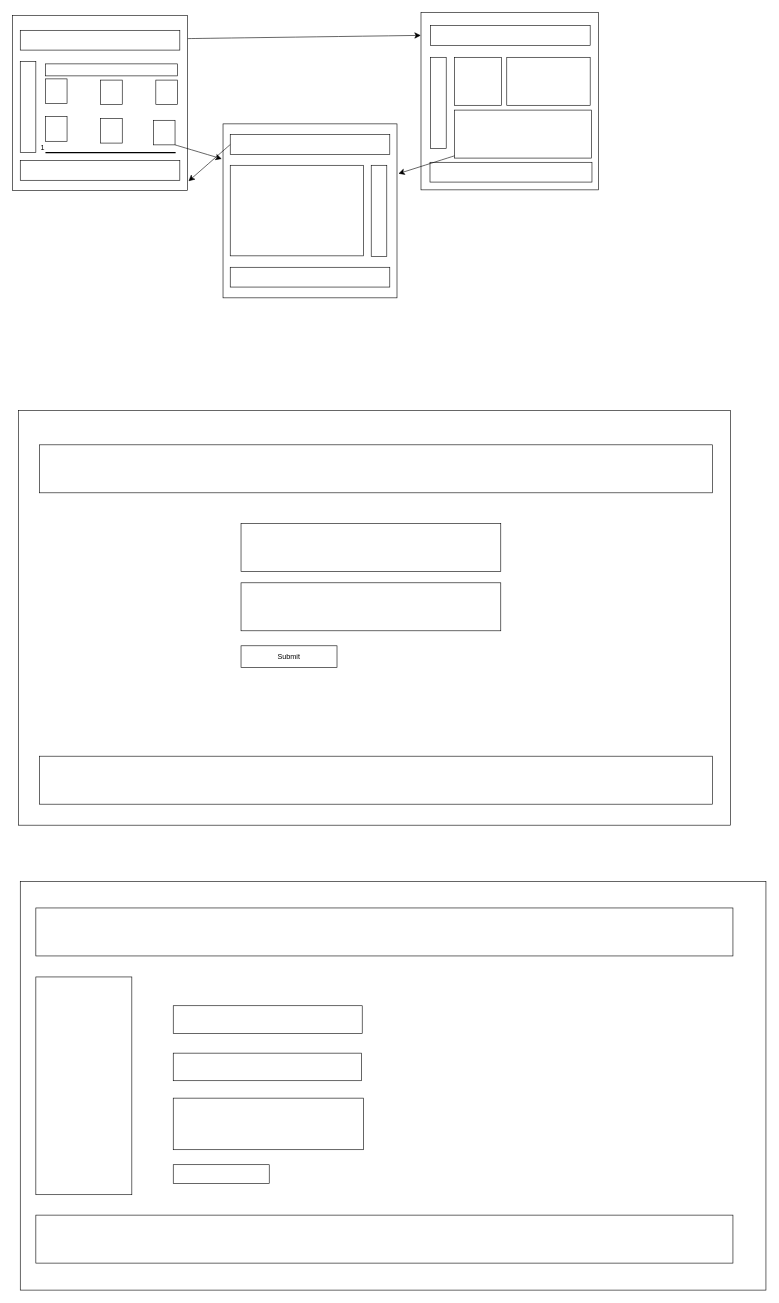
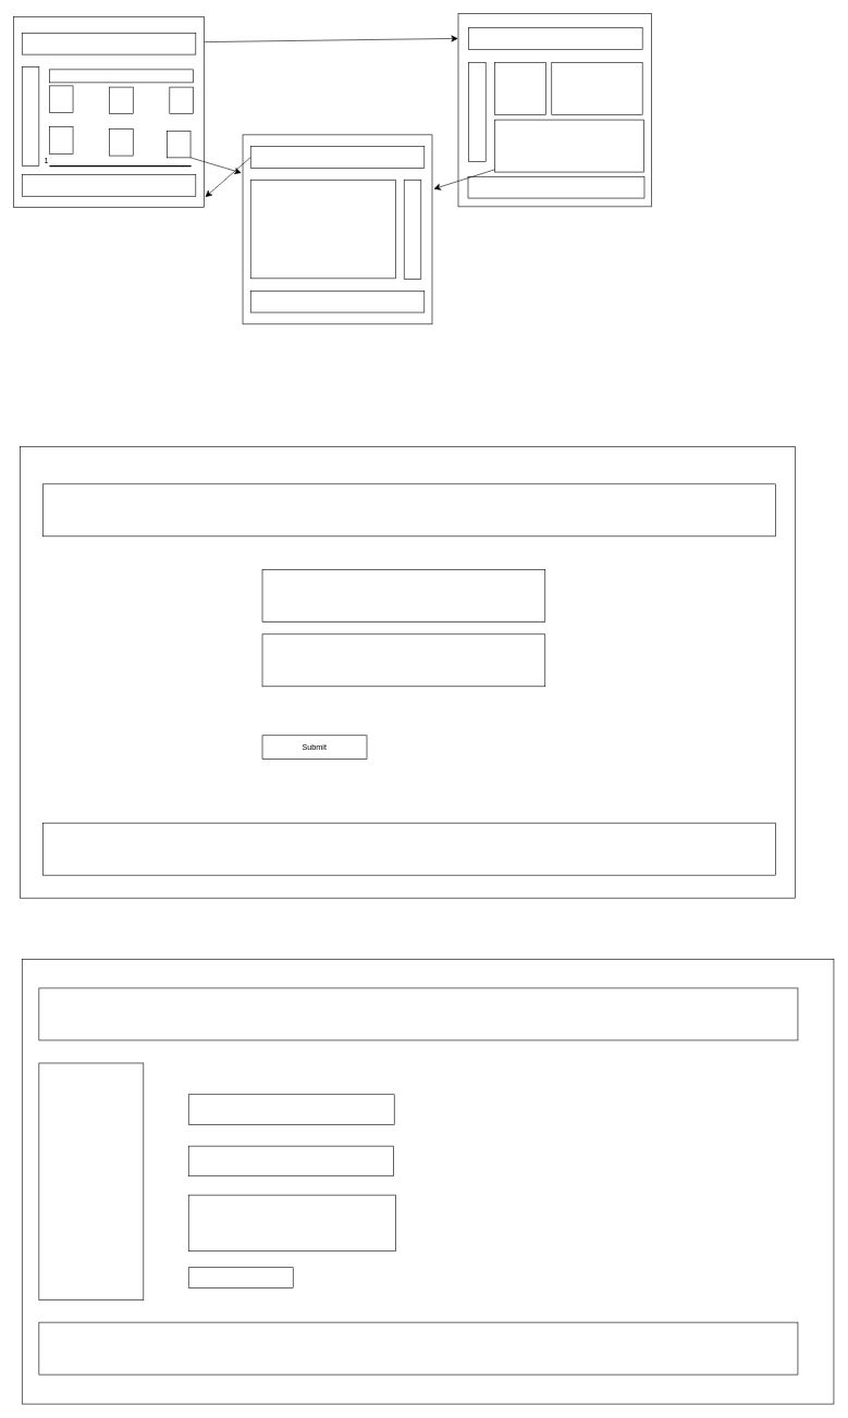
  <mxCell id="0" />
  <mxCell id="1" parent="0" />
  <mxCell id="2" value="" style="whiteSpace=wrap;html=1;aspect=fixed;" parent="1" vertex="1"><mxGeometry x="20" y="25" width="292" height="292" as="geometry" /></mxCell>
  <mxCell id="3" value="" style="whiteSpace=wrap;html=1;aspect=fixed;" parent="1" vertex="1"><mxGeometry x="701" width="296" height="296" as="geometry" y="20" /></mxCell>
  <mxCell id="4" value="" style="whiteSpace=wrap;html=1;aspect=fixed;" parent="1" vertex="1"><mxGeometry x="371" y="206" width="290" height="290" as="geometry" /></mxCell>
  <mxCell id="5" value="" style="rounded=0;whiteSpace=wrap;html=1;" parent="1" vertex="1"><mxGeometry x="33" y="50" width="266" height="33" as="geometry" /></mxCell>
  <mxCell id="6" value="" style="rounded=0;whiteSpace=wrap;html=1;" parent="1" vertex="1"><mxGeometry x="717" y="42" width="266" height="33" as="geometry" /></mxCell>
  <mxCell id="7" value="" style="rounded=0;whiteSpace=wrap;html=1;" parent="1" vertex="1"><mxGeometry x="383" y="224" width="266" height="33" as="geometry" /></mxCell>
  <mxCell id="8" value="" style="rounded=0;whiteSpace=wrap;html=1;" parent="1" vertex="1"><mxGeometry x="716" y="270" width="270" height="33" as="geometry" /></mxCell>
  <mxCell id="9" value="" style="rounded=0;whiteSpace=wrap;html=1;" parent="1" vertex="1"><mxGeometry x="383" y="445" width="266" height="33" as="geometry" /></mxCell>
  <mxCell id="10" value="" style="rounded=0;whiteSpace=wrap;html=1;" parent="1" vertex="1"><mxGeometry x="33" y="267" width="266" height="33" as="geometry" /></mxCell>
  <mxCell id="11" value="" style="rounded=0;whiteSpace=wrap;html=1;" vertex="1" parent="1"><mxGeometry x="33" y="102" width="26" height="152" as="geometry" /></mxCell>
  <mxCell id="12" value="" style="rounded=0;whiteSpace=wrap;html=1;" vertex="1" parent="1"><mxGeometry x="717" y="95" width="26" height="152" as="geometry" /></mxCell>
  <mxCell id="13" value="" style="rounded=0;whiteSpace=wrap;html=1;" vertex="1" parent="1"><mxGeometry x="618" y="275" width="26" height="152" as="geometry" /></mxCell>
  <mxCell id="14" value="" style="rounded=0;whiteSpace=wrap;html=1;" vertex="1" parent="1"><mxGeometry x="383" y="275" width="222" height="151" as="geometry" /></mxCell>
  <mxCell id="15" value="" style="rounded=0;whiteSpace=wrap;html=1;" vertex="1" parent="1"><mxGeometry x="75" y="106" width="220" height="20" as="geometry" /></mxCell>
  <mxCell id="16" value="" style="rounded=0;whiteSpace=wrap;html=1;" vertex="1" parent="1"><mxGeometry x="75" y="131" width="36" height="41" as="geometry" /></mxCell>
  <mxCell id="17" value="" style="rounded=0;whiteSpace=wrap;html=1;" vertex="1" parent="1"><mxGeometry x="167" y="133" width="36" height="41" as="geometry" /></mxCell>
  <mxCell id="18" value="" style="rounded=0;whiteSpace=wrap;html=1;" vertex="1" parent="1"><mxGeometry x="259" y="133" width="36" height="41" as="geometry" /></mxCell>
  <mxCell id="19" value="" style="rounded=0;whiteSpace=wrap;html=1;" vertex="1" parent="1"><mxGeometry x="75" y="194" width="36" height="41" as="geometry" /></mxCell>
  <mxCell id="20" value="" style="rounded=0;whiteSpace=wrap;html=1;" vertex="1" parent="1"><mxGeometry x="167" y="197" width="36" height="41" as="geometry" /></mxCell>
  <mxCell id="21" value="" style="rounded=0;whiteSpace=wrap;html=1;" vertex="1" parent="1"><mxGeometry x="255" y="200" width="36" height="41" as="geometry" /></mxCell>
  <mxCell id="22" value="" style="endArrow=none;html=1;rounded=0;fontSize=12;startSize=8;endSize=8;curved=1;targetPerimeterSpacing=0;" edge="1" parent="1" target="24"><mxGeometry relative="1" as="geometry"><mxPoint x="75" y="254" as="sourcePoint" /><mxPoint x="155" y="254" as="targetPoint" /></mxGeometry></mxCell>
  <mxCell id="23" value="1" style="resizable=0;html=1;whiteSpace=wrap;align=right;verticalAlign=bottom;" connectable="0" vertex="1" parent="22"><mxGeometry x="1" relative="1" as="geometry" /></mxCell>
  <mxCell id="24" value="" style="line;strokeWidth=2;html=1;" vertex="1" parent="1"><mxGeometry x="75" y="249" width="217" height="10" as="geometry" /></mxCell>
  <mxCell id="25" value="" style="rounded=0;whiteSpace=wrap;html=1;" vertex="1" parent="1"><mxGeometry x="757" y="95" width="78" height="80" as="geometry" /></mxCell>
  <mxCell id="26" value="" style="rounded=0;whiteSpace=wrap;html=1;" vertex="1" parent="1"><mxGeometry x="844" y="95" width="139" height="80" as="geometry" /></mxCell>
  <mxCell id="27" value="" style="rounded=0;whiteSpace=wrap;html=1;" vertex="1" parent="1"><mxGeometry x="757" y="183" width="228" height="80" as="geometry" /></mxCell>
  <mxCell id="28" value="" style="endArrow=classic;html=1;rounded=0;fontSize=12;startSize=8;endSize=8;curved=1;exitX=1;exitY=1;exitDx=0;exitDy=0;entryX=-0.007;entryY=0.201;entryDx=0;entryDy=0;entryPerimeter=0;" edge="1" parent="1" source="21" target="4"><mxGeometry width="50" height="50" relative="1" as="geometry"><mxPoint x="527" y="111" as="sourcePoint" /><mxPoint x="634" y="166" as="targetPoint" /></mxGeometry></mxCell>
  <mxCell id="29" value="" style="endArrow=classic;html=1;rounded=0;fontSize=12;startSize=8;endSize=8;curved=1;exitX=1.001;exitY=0.133;exitDx=0;exitDy=0;entryX=-0.001;entryY=0.13;entryDx=0;entryDy=0;exitPerimeter=0;entryPerimeter=0;" edge="1" parent="1" source="2" target="3"><mxGeometry width="50" height="50" relative="1" as="geometry"><mxPoint x="584" y="216" as="sourcePoint" /><mxPoint x="634" y="166" as="targetPoint" /></mxGeometry></mxCell>
  <mxCell id="30" value="" style="endArrow=classic;html=1;rounded=0;fontSize=12;startSize=8;endSize=8;curved=1;entryX=1.008;entryY=0.286;entryDx=0;entryDy=0;entryPerimeter=0;" edge="1" parent="1" source="27" target="4"><mxGeometry width="50" height="50" relative="1" as="geometry"><mxPoint x="584" y="216" as="sourcePoint" /><mxPoint x="634" y="166" as="targetPoint" /></mxGeometry></mxCell>
  <mxCell id="31" value="" style="endArrow=classic;html=1;rounded=0;fontSize=12;startSize=8;endSize=8;curved=1;exitX=0;exitY=0.5;exitDx=0;exitDy=0;entryX=1.005;entryY=0.947;entryDx=0;entryDy=0;entryPerimeter=0;" edge="1" parent="1" source="7" target="2"><mxGeometry width="50" height="50" relative="1" as="geometry"><mxPoint x="584" y="216" as="sourcePoint" /><mxPoint x="634" y="166" as="targetPoint" /></mxGeometry></mxCell>
  <mxCell id="32" value="" style="rounded=0;whiteSpace=wrap;html=1;" vertex="1" parent="1"><mxGeometry x="30" y="684" width="1187" height="691" as="geometry" /></mxCell>
  <mxCell id="33" value="" style="rounded=0;whiteSpace=wrap;html=1;" vertex="1" parent="1"><mxGeometry x="65" y="741" width="1122" height="80" as="geometry" /></mxCell>
  <mxCell id="34" value="" style="rounded=0;whiteSpace=wrap;html=1;" vertex="1" parent="1"><mxGeometry x="65" y="1260" width="1122" height="80" as="geometry" /></mxCell>
  <mxCell id="35" value="" style="rounded=0;whiteSpace=wrap;html=1;" vertex="1" parent="1"><mxGeometry x="401" y="872" width="433" height="80" as="geometry" /></mxCell>
  <mxCell id="36" value="" style="rounded=0;whiteSpace=wrap;html=1;" vertex="1" parent="1"><mxGeometry x="401" y="971" width="433" height="80" as="geometry" /></mxCell>
- <mxCell id="37" value="Submit" style="rounded=0;whiteSpace=wrap;html=1;" vertex="1" parent="1"><mxGeometry x="401" y="1076" width="160" height="36" as="geometry" /></mxCell>
+ <mxCell id="37" value="Submit" style="rounded=0;whiteSpace=wrap;html=1;" vertex="1" parent="1"><mxGeometry x="401" y="1126" width="160" height="36" as="geometry" /></mxCell>
  <mxCell id="38" value="" style="rounded=0;whiteSpace=wrap;html=1;" vertex="1" parent="1"><mxGeometry x="33" y="1469" width="1243" height="681" as="geometry" /></mxCell>
  <mxCell id="39" value="" style="rounded=0;whiteSpace=wrap;html=1;" vertex="1" parent="1"><mxGeometry x="59" y="1513" width="1162" height="80" as="geometry" /></mxCell>
  <mxCell id="40" value="" style="rounded=0;whiteSpace=wrap;html=1;" vertex="1" parent="1"><mxGeometry x="59" y="2025" width="1162" height="80" as="geometry" /></mxCell>
  <mxCell id="41" value="" style="rounded=0;whiteSpace=wrap;html=1;" vertex="1" parent="1"><mxGeometry x="59" y="1628" width="160" height="363" as="geometry" /></mxCell>
  <mxCell id="42" value="" style="rounded=0;whiteSpace=wrap;html=1;" vertex="1" parent="1"><mxGeometry x="288" y="1676" width="315" height="46" as="geometry" /></mxCell>
  <mxCell id="43" value="" style="rounded=0;whiteSpace=wrap;html=1;" vertex="1" parent="1"><mxGeometry x="288" y="1755" width="314" height="46" as="geometry" /></mxCell>
  <mxCell id="44" value="" style="rounded=0;whiteSpace=wrap;html=1;" vertex="1" parent="1"><mxGeometry x="288" y="1830" width="317" height="86" as="geometry" /></mxCell>
  <mxCell id="45" value="" style="rounded=0;whiteSpace=wrap;html=1;" vertex="1" parent="1"><mxGeometry x="288" y="1941" width="160" height="31" as="geometry" /></mxCell>
